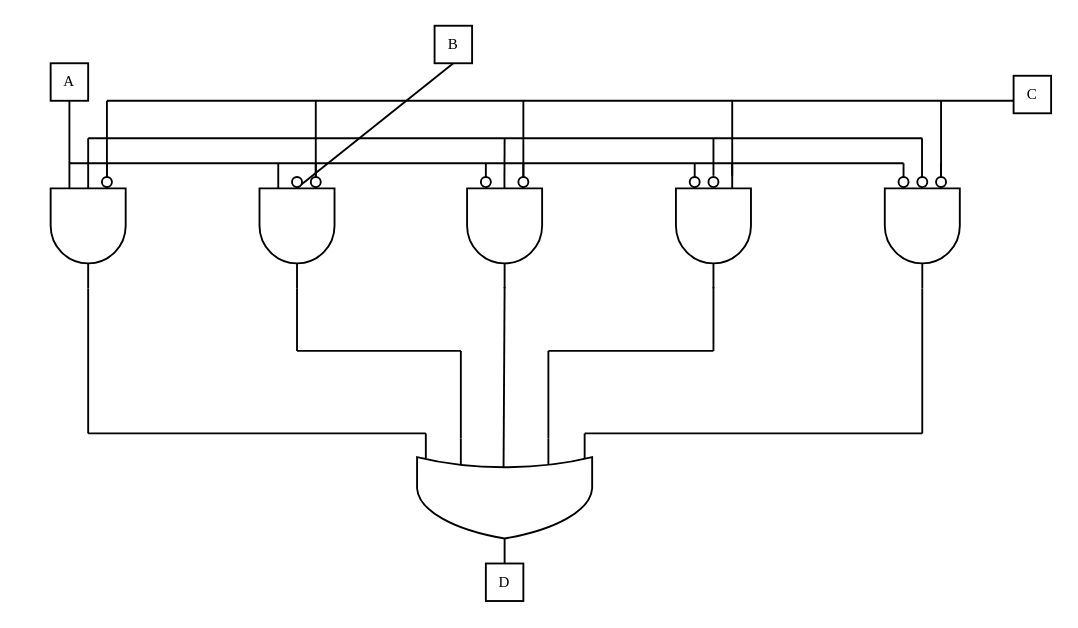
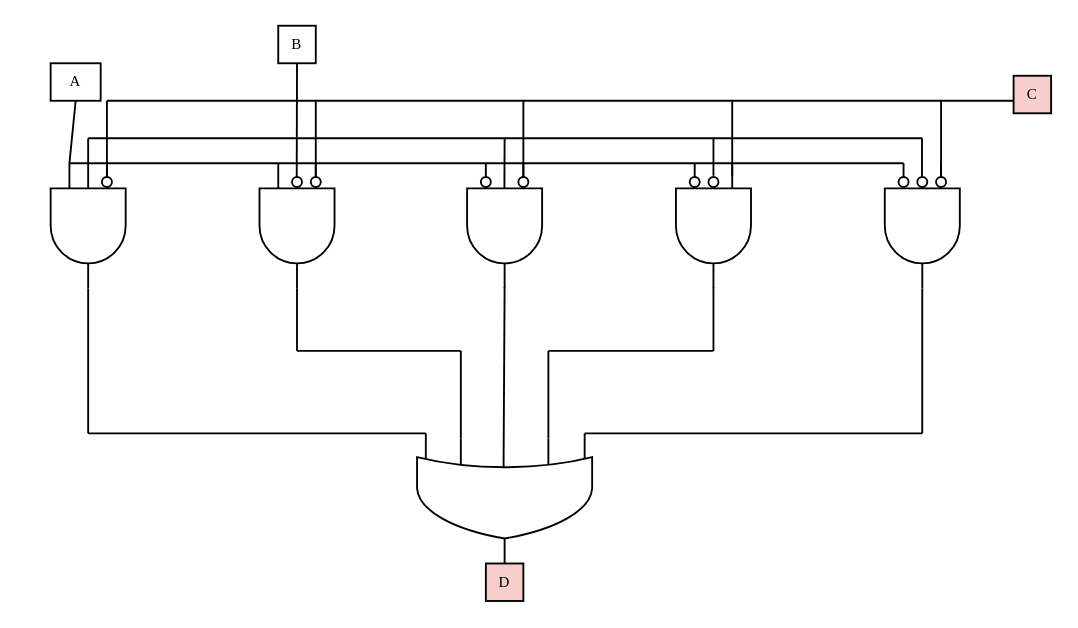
  <mxCell id="0" />
  <mxCell id="1" parent="0" />
  <mxCell id="2" value="" style="verticalLabelPosition=bottom;shadow=0;dashed=0;align=center;html=1;verticalAlign=top;shape=mxgraph.electrical.logic_gates.logic_gate;operation=and;rotation=90;strokeWidth=1.5;" parent="1" vertex="1"><mxGeometry x="20" y="150" width="100" height="60" as="geometry" /></mxCell>
  <mxCell id="3" value="" style="endArrow=none;html=1;rounded=0;strokeWidth=1.5;" parent="1" edge="1"><mxGeometry width="50" height="50" relative="1" as="geometry"><mxPoint x="70" y="150" as="sourcePoint" /><mxPoint x="70" y="110" as="targetPoint" /></mxGeometry></mxCell>
  <mxCell id="4" value="" style="verticalLabelPosition=bottom;shadow=0;dashed=0;align=center;html=1;verticalAlign=top;shape=mxgraph.electrical.logic_gates.logic_gate;operation=and;rotation=90;strokeWidth=1.5;" parent="1" vertex="1"><mxGeometry x="187" y="150" width="100" height="60" as="geometry" /></mxCell>
  <mxCell id="5" value="" style="endArrow=none;html=1;rounded=0;entryX=0.5;entryY=1;entryDx=0;entryDy=0;strokeWidth=1.5;" parent="1" target="13" edge="1"><mxGeometry width="50" height="50" relative="1" as="geometry"><mxPoint x="236.74" y="150" as="sourcePoint" /><mxPoint x="237" y="110" as="targetPoint" /></mxGeometry></mxCell>
  <mxCell id="6" value="" style="verticalLabelPosition=bottom;shadow=0;dashed=0;align=center;html=1;verticalAlign=top;shape=mxgraph.electrical.logic_gates.logic_gate;operation=and;rotation=90;strokeWidth=1.5;" parent="1" vertex="1"><mxGeometry x="353" y="150" width="100" height="60" as="geometry" /></mxCell>
  <mxCell id="7" value="" style="endArrow=none;html=1;rounded=0;strokeWidth=1.5;" parent="1" edge="1"><mxGeometry width="50" height="50" relative="1" as="geometry"><mxPoint x="402.84" y="150" as="sourcePoint" /><mxPoint x="403" y="110" as="targetPoint" /></mxGeometry></mxCell>
  <mxCell id="8" value="" style="verticalLabelPosition=bottom;shadow=0;dashed=0;align=center;html=1;verticalAlign=top;shape=mxgraph.electrical.logic_gates.logic_gate;operation=and;rotation=90;strokeWidth=1.5;" parent="1" vertex="1"><mxGeometry x="520" y="150" width="100" height="60" as="geometry" /></mxCell>
  <mxCell id="9" value="" style="endArrow=none;html=1;rounded=0;startArrow=none;strokeWidth=1.5;" parent="1" source="50" edge="1"><mxGeometry width="50" height="50" relative="1" as="geometry"><mxPoint x="570" y="150" as="sourcePoint" /><mxPoint x="570" y="110" as="targetPoint" /></mxGeometry></mxCell>
- <mxCell id="10" value="&lt;font face=&quot;Times New Roman&quot;&gt;A&lt;/font&gt;" style="whiteSpace=wrap;html=1;aspect=fixed;strokeWidth=1.5;" parent="1" vertex="1"><mxGeometry x="40" y="50" width="30" height="30" as="geometry" /></mxCell>
+ <mxCell id="10" value="&lt;font face=&quot;Times New Roman&quot;&gt;A&lt;/font&gt;" style="whiteSpace=wrap;html=1;aspect=fixed;strokeWidth=1.5;" parent="1" vertex="1"><mxGeometry x="40" y="50" width="40" height="30" as="geometry" /></mxCell>
  <mxCell id="11" value="" style="endArrow=none;html=1;rounded=0;fontFamily=Times New Roman;entryX=0.5;entryY=1;entryDx=0;entryDy=0;exitX=0;exitY=0.75;exitDx=0;exitDy=0;exitPerimeter=0;strokeWidth=1.5;" parent="1" source="2" target="10" edge="1"><mxGeometry width="50" height="50" relative="1" as="geometry"><mxPoint x="45" y="140" as="sourcePoint" /><mxPoint x="95" y="90" as="targetPoint" /></mxGeometry></mxCell>
  <mxCell id="12" value="" style="endArrow=none;html=1;rounded=0;fontFamily=Times New Roman;exitX=0;exitY=0.75;exitDx=0;exitDy=0;exitPerimeter=0;entryX=0;entryY=0.75;entryDx=0;entryDy=0;entryPerimeter=0;strokeWidth=1.5;" parent="1" source="2" target="21" edge="1"><mxGeometry width="50" height="50" relative="1" as="geometry"><mxPoint x="60" y="130" as="sourcePoint" /><mxPoint x="550" y="130" as="targetPoint" /></mxGeometry></mxCell>
- <mxCell id="13" value="&lt;font face=&quot;Times New Roman&quot;&gt;B&lt;/font&gt;" style="whiteSpace=wrap;html=1;aspect=fixed;strokeWidth=1.5;" parent="1" vertex="1"><mxGeometry x="347" y="20" width="30" height="30" as="geometry" /></mxCell>
+ <mxCell id="13" value="&lt;font face=&quot;Times New Roman&quot;&gt;B&lt;/font&gt;" style="whiteSpace=wrap;html=1;aspect=fixed;strokeWidth=1.5;" parent="1" vertex="1"><mxGeometry x="222" y="20" width="30" height="30" as="geometry" /></mxCell>
  <mxCell id="14" value="" style="endArrow=none;html=1;rounded=0;fontFamily=Times New Roman;strokeWidth=1.5;" parent="1" edge="1"><mxGeometry width="50" height="50" relative="1" as="geometry"><mxPoint x="70" y="110" as="sourcePoint" /><mxPoint x="737" y="110" as="targetPoint" /></mxGeometry></mxCell>
  <mxCell id="15" value="" style="endArrow=none;html=1;rounded=0;fontFamily=Times New Roman;startArrow=none;strokeWidth=1.5;" parent="1" source="24" edge="1"><mxGeometry width="50" height="50" relative="1" as="geometry"><mxPoint x="85" y="150" as="sourcePoint" /><mxPoint x="85" y="80" as="targetPoint" /></mxGeometry></mxCell>
  <mxCell id="16" value="" style="endArrow=none;html=1;rounded=0;fontFamily=Times New Roman;strokeWidth=1.5;" parent="1" edge="1"><mxGeometry width="50" height="50" relative="1" as="geometry"><mxPoint x="252" y="150" as="sourcePoint" /><mxPoint x="252" y="80" as="targetPoint" /></mxGeometry></mxCell>
  <mxCell id="17" value="" style="endArrow=none;html=1;rounded=0;fontFamily=Times New Roman;strokeWidth=1.5;" parent="1" edge="1"><mxGeometry width="50" height="50" relative="1" as="geometry"><mxPoint x="418" y="150" as="sourcePoint" /><mxPoint x="418" y="80" as="targetPoint" /></mxGeometry></mxCell>
  <mxCell id="18" value="" style="endArrow=none;html=1;rounded=0;fontFamily=Times New Roman;startArrow=none;strokeWidth=1.5;" parent="1" edge="1"><mxGeometry width="50" height="50" relative="1" as="geometry"><mxPoint x="585" y="140" as="sourcePoint" /><mxPoint x="585" y="80" as="targetPoint" /></mxGeometry></mxCell>
  <mxCell id="19" value="" style="endArrow=none;html=1;rounded=0;fontFamily=Times New Roman;strokeWidth=1.5;" parent="1" edge="1"><mxGeometry width="50" height="50" relative="1" as="geometry"><mxPoint x="85" y="80" as="sourcePoint" /><mxPoint x="810" y="80" as="targetPoint" /></mxGeometry></mxCell>
- <mxCell id="20" value="&lt;font face=&quot;Times New Roman&quot;&gt;C&lt;/font&gt;" style="whiteSpace=wrap;html=1;aspect=fixed;strokeWidth=1.5;" parent="1" vertex="1"><mxGeometry x="810" y="60" width="30" height="30" as="geometry" /></mxCell>
+ <mxCell id="20" value="&lt;font face=&quot;Times New Roman&quot;&gt;C&lt;/font&gt;" style="whiteSpace=wrap;html=1;aspect=fixed;strokeWidth=1.5;fillColor=#f8cecc;" parent="1" vertex="1"><mxGeometry x="810" y="60" width="30" height="30" as="geometry" /></mxCell>
  <mxCell id="21" value="" style="verticalLabelPosition=bottom;shadow=0;dashed=0;align=center;html=1;verticalAlign=top;shape=mxgraph.electrical.logic_gates.logic_gate;operation=and;rotation=90;strokeWidth=1.5;" parent="1" vertex="1"><mxGeometry x="687" y="150" width="100" height="60" as="geometry" /></mxCell>
  <mxCell id="22" value="" style="endArrow=none;html=1;rounded=0;fontFamily=Times New Roman;strokeWidth=1.5;" parent="1" edge="1"><mxGeometry width="50" height="50" relative="1" as="geometry"><mxPoint x="752" y="150" as="sourcePoint" /><mxPoint x="752" y="80" as="targetPoint" /></mxGeometry></mxCell>
  <mxCell id="23" value="" style="endArrow=none;html=1;rounded=0;strokeWidth=1.5;" parent="1" edge="1"><mxGeometry width="50" height="50" relative="1" as="geometry"><mxPoint x="736.77" y="150" as="sourcePoint" /><mxPoint x="736.77" y="110" as="targetPoint" /></mxGeometry></mxCell>
  <mxCell id="24" value="" style="verticalLabelPosition=bottom;shadow=0;dashed=0;align=center;html=1;verticalAlign=top;shape=mxgraph.electrical.logic_gates.inverting_contact;fontFamily=Times New Roman;strokeWidth=1.5;" parent="1" vertex="1"><mxGeometry x="80" y="140" width="10" height="10" as="geometry" /></mxCell>
  <mxCell id="25" value="" style="endArrow=none;html=1;rounded=0;fontFamily=Times New Roman;strokeWidth=1.5;" parent="1" target="24" edge="1"><mxGeometry width="50" height="50" relative="1" as="geometry"><mxPoint x="85" y="150" as="sourcePoint" /><mxPoint x="85" y="80" as="targetPoint" /></mxGeometry></mxCell>
  <mxCell id="26" value="" style="verticalLabelPosition=bottom;shadow=0;dashed=0;align=center;html=1;verticalAlign=top;shape=mxgraph.electrical.logic_gates.inverting_contact;fontFamily=Times New Roman;strokeWidth=1.5;" parent="1" vertex="1"><mxGeometry x="232" y="140" width="10" height="10" as="geometry" /></mxCell>
  <mxCell id="27" value="" style="verticalLabelPosition=bottom;shadow=0;dashed=0;align=center;html=1;verticalAlign=top;shape=mxgraph.electrical.logic_gates.inverting_contact;fontFamily=Times New Roman;strokeWidth=1.5;" parent="1" vertex="1"><mxGeometry x="247" y="140" width="10" height="10" as="geometry" /></mxCell>
  <mxCell id="28" value="" style="verticalLabelPosition=bottom;shadow=0;dashed=0;align=center;html=1;verticalAlign=top;shape=mxgraph.electrical.logic_gates.inverting_contact;fontFamily=Times New Roman;strokeWidth=1.5;" parent="1" vertex="1"><mxGeometry x="383" y="140" width="10" height="10" as="geometry" /></mxCell>
  <mxCell id="29" value="" style="verticalLabelPosition=bottom;shadow=0;dashed=0;align=center;html=1;verticalAlign=top;shape=mxgraph.electrical.logic_gates.inverting_contact;fontFamily=Times New Roman;strokeWidth=1.5;" parent="1" vertex="1"><mxGeometry x="413" y="140" width="10" height="10" as="geometry" /></mxCell>
  <mxCell id="30" value="" style="verticalLabelPosition=bottom;shadow=0;dashed=0;align=center;html=1;verticalAlign=top;shape=mxgraph.electrical.logic_gates.inverting_contact;fontFamily=Times New Roman;strokeWidth=1.5;" parent="1" vertex="1"><mxGeometry x="550" y="140" width="10" height="10" as="geometry" /></mxCell>
  <mxCell id="31" value="" style="endArrow=none;html=1;rounded=0;fontFamily=Times New Roman;strokeWidth=1.5;" parent="1" edge="1"><mxGeometry width="50" height="50" relative="1" as="geometry"><mxPoint x="585" y="150" as="sourcePoint" /><mxPoint x="585" y="150" as="targetPoint" /></mxGeometry></mxCell>
  <mxCell id="32" value="" style="verticalLabelPosition=bottom;shadow=0;dashed=0;align=center;html=1;verticalAlign=top;shape=mxgraph.electrical.logic_gates.inverting_contact;fontFamily=Times New Roman;strokeWidth=1.5;" parent="1" vertex="1"><mxGeometry x="717" y="140" width="10" height="10" as="geometry" /></mxCell>
  <mxCell id="33" value="" style="verticalLabelPosition=bottom;shadow=0;dashed=0;align=center;html=1;verticalAlign=top;shape=mxgraph.electrical.logic_gates.inverting_contact;fontFamily=Times New Roman;strokeWidth=1.5;" parent="1" vertex="1"><mxGeometry x="732" y="140" width="10" height="10" as="geometry" /></mxCell>
  <mxCell id="34" value="" style="verticalLabelPosition=bottom;shadow=0;dashed=0;align=center;html=1;verticalAlign=top;shape=mxgraph.electrical.logic_gates.inverting_contact;fontFamily=Times New Roman;strokeWidth=1.5;" parent="1" vertex="1"><mxGeometry x="747" y="140" width="10" height="10" as="geometry" /></mxCell>
  <mxCell id="35" value="" style="verticalLabelPosition=bottom;shadow=0;dashed=0;align=center;html=1;verticalAlign=top;shape=mxgraph.electrical.logic_gates.logic_gate;operation=or;fontFamily=Times New Roman;rotation=90;strokeWidth=1.5;" parent="1" vertex="1"><mxGeometry x="353" y="330" width="100" height="140" as="geometry" /></mxCell>
  <mxCell id="36" value="" style="endArrow=none;html=1;rounded=0;fontFamily=Times New Roman;entryX=1;entryY=0.5;entryDx=0;entryDy=0;entryPerimeter=0;exitX=0.243;exitY=0.506;exitDx=0;exitDy=0;exitPerimeter=0;strokeWidth=1.5;" parent="1" edge="1"><mxGeometry width="50" height="50" relative="1" as="geometry"><mxPoint x="402.16" y="373.3" as="sourcePoint" /><mxPoint x="403" y="229" as="targetPoint" /></mxGeometry></mxCell>
- <mxCell id="37" value="&lt;font face=&quot;Times New Roman&quot;&gt;D&lt;/font&gt;" style="whiteSpace=wrap;html=1;aspect=fixed;strokeWidth=1.5;" parent="1" vertex="1"><mxGeometry x="388" y="450" width="30" height="30" as="geometry" /></mxCell>
+ <mxCell id="37" value="&lt;font face=&quot;Times New Roman&quot;&gt;D&lt;/font&gt;" style="whiteSpace=wrap;html=1;aspect=fixed;strokeWidth=1.5;fillColor=#f8cecc;" parent="1" vertex="1"><mxGeometry x="388" y="450" width="30" height="30" as="geometry" /></mxCell>
  <mxCell id="38" value="" style="endArrow=none;html=1;rounded=0;fontFamily=Times New Roman;exitX=0;exitY=0.25;exitDx=0;exitDy=0;exitPerimeter=0;strokeWidth=1.5;" parent="1" source="35" edge="1"><mxGeometry width="50" height="50" relative="1" as="geometry"><mxPoint x="450" y="360" as="sourcePoint" /><mxPoint x="438" y="280" as="targetPoint" /></mxGeometry></mxCell>
  <mxCell id="39" value="" style="endArrow=none;html=1;rounded=0;fontFamily=Times New Roman;strokeWidth=1.5;" parent="1" edge="1"><mxGeometry width="50" height="50" relative="1" as="geometry"><mxPoint x="438" y="280" as="sourcePoint" /><mxPoint x="570" y="280" as="targetPoint" /></mxGeometry></mxCell>
  <mxCell id="40" value="" style="endArrow=none;html=1;rounded=0;fontFamily=Times New Roman;strokeWidth=1.5;" parent="1" edge="1"><mxGeometry width="50" height="50" relative="1" as="geometry"><mxPoint x="570" y="280" as="sourcePoint" /><mxPoint x="570" y="229" as="targetPoint" /></mxGeometry></mxCell>
  <mxCell id="41" value="" style="endArrow=none;html=1;rounded=0;fontFamily=Times New Roman;exitX=0;exitY=0.25;exitDx=0;exitDy=0;exitPerimeter=0;strokeWidth=1.5;" parent="1" edge="1"><mxGeometry width="50" height="50" relative="1" as="geometry"><mxPoint x="368" y="350" as="sourcePoint" /><mxPoint x="368" y="280" as="targetPoint" /></mxGeometry></mxCell>
  <mxCell id="42" value="" style="endArrow=none;html=1;rounded=0;fontFamily=Times New Roman;strokeWidth=1.5;" parent="1" edge="1"><mxGeometry width="50" height="50" relative="1" as="geometry"><mxPoint x="368" y="280" as="sourcePoint" /><mxPoint x="237" y="280" as="targetPoint" /></mxGeometry></mxCell>
  <mxCell id="43" value="" style="endArrow=none;html=1;rounded=0;fontFamily=Times New Roman;strokeWidth=1.5;" parent="1" edge="1"><mxGeometry width="50" height="50" relative="1" as="geometry"><mxPoint x="237" y="280" as="sourcePoint" /><mxPoint x="237" y="230" as="targetPoint" /></mxGeometry></mxCell>
  <mxCell id="44" value="" style="endArrow=none;html=1;rounded=0;fontFamily=Times New Roman;strokeWidth=1.5;" parent="1" edge="1"><mxGeometry width="50" height="50" relative="1" as="geometry"><mxPoint x="340" y="366" as="sourcePoint" /><mxPoint x="340" y="346" as="targetPoint" /></mxGeometry></mxCell>
  <mxCell id="45" value="" style="endArrow=none;html=1;rounded=0;fontFamily=Times New Roman;strokeWidth=1.5;" parent="1" edge="1"><mxGeometry width="50" height="50" relative="1" as="geometry"><mxPoint x="467" y="366" as="sourcePoint" /><mxPoint x="467" y="346" as="targetPoint" /></mxGeometry></mxCell>
  <mxCell id="46" value="" style="endArrow=none;html=1;rounded=0;fontFamily=Times New Roman;strokeWidth=1.5;" parent="1" edge="1"><mxGeometry width="50" height="50" relative="1" as="geometry"><mxPoint x="340" y="346" as="sourcePoint" /><mxPoint x="70" y="346" as="targetPoint" /></mxGeometry></mxCell>
  <mxCell id="47" value="" style="endArrow=none;html=1;rounded=0;fontFamily=Times New Roman;strokeWidth=1.5;" parent="1" edge="1"><mxGeometry width="50" height="50" relative="1" as="geometry"><mxPoint x="70" y="346" as="sourcePoint" /><mxPoint x="70" y="230" as="targetPoint" /></mxGeometry></mxCell>
  <mxCell id="48" value="" style="endArrow=none;html=1;rounded=0;fontFamily=Times New Roman;strokeWidth=1.5;" parent="1" edge="1"><mxGeometry width="50" height="50" relative="1" as="geometry"><mxPoint x="467" y="346" as="sourcePoint" /><mxPoint x="737" y="346" as="targetPoint" /></mxGeometry></mxCell>
  <mxCell id="49" value="" style="endArrow=none;html=1;rounded=0;fontFamily=Times New Roman;strokeWidth=1.5;" parent="1" edge="1"><mxGeometry width="50" height="50" relative="1" as="geometry"><mxPoint x="736.97" y="346" as="sourcePoint" /><mxPoint x="736.97" y="230" as="targetPoint" /></mxGeometry></mxCell>
  <mxCell id="50" value="" style="verticalLabelPosition=bottom;shadow=0;dashed=0;align=center;html=1;verticalAlign=top;shape=mxgraph.electrical.logic_gates.inverting_contact;fontFamily=Times New Roman;strokeWidth=1.5;" parent="1" vertex="1"><mxGeometry x="565" y="140" width="10" height="10" as="geometry" /></mxCell>
  <mxCell id="51" value="" style="endArrow=none;html=1;rounded=0;strokeWidth=1.5;" parent="1" target="50" edge="1"><mxGeometry width="50" height="50" relative="1" as="geometry"><mxPoint x="570" y="150" as="sourcePoint" /><mxPoint x="570" y="110" as="targetPoint" /></mxGeometry></mxCell>
